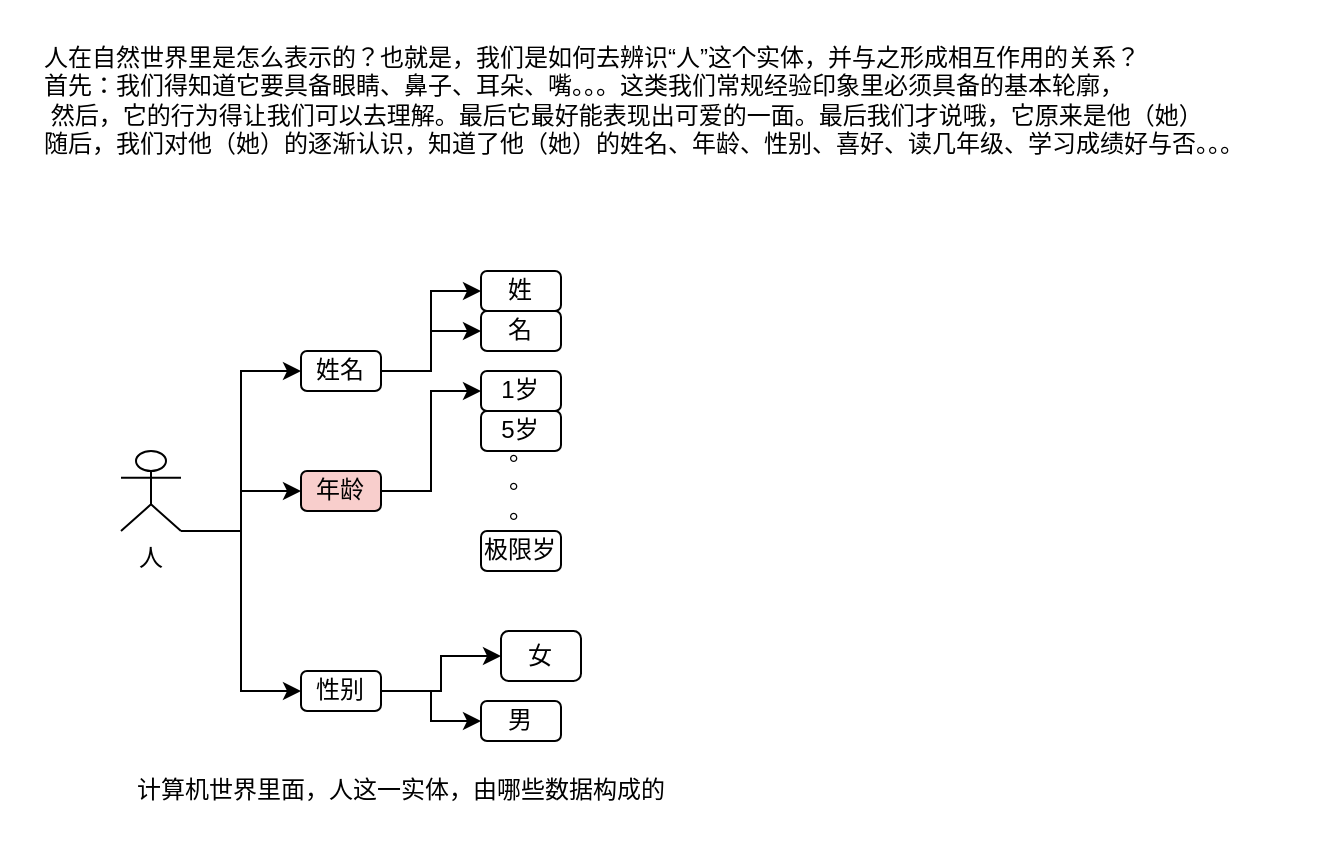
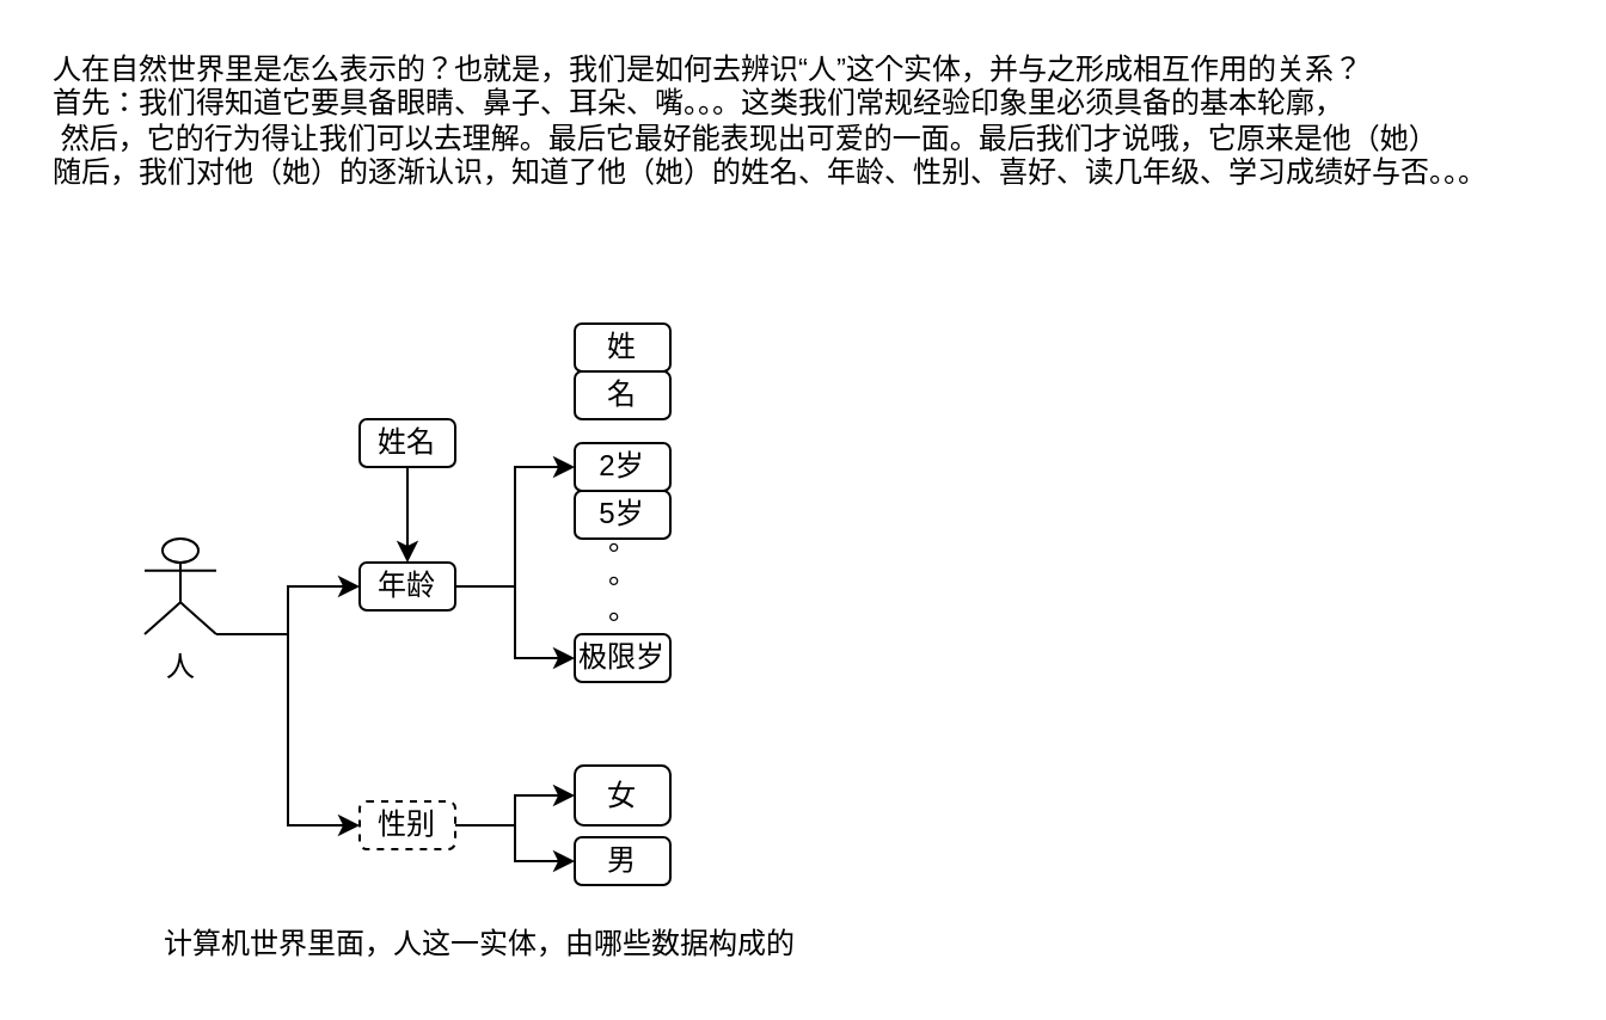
  <mxCell id="0" />
  <mxCell id="1" parent="0" />
  <mxCell id="2" style="edgeStyle=orthogonalEdgeStyle;rounded=0;orthogonalLoop=1;jettySize=auto;html=1;exitX=1;exitY=1;exitDx=0;exitDy=0;exitPerimeter=0;entryX=0;entryY=0.5;entryDx=0;entryDy=0;" edge="1" parent="1" source="4" target="15"><mxGeometry relative="1" as="geometry"><Array as="points"><mxPoint x="120" y="265" /><mxPoint x="120" y="345" /></Array></mxGeometry></mxCell>
  <mxCell id="3" style="edgeStyle=orthogonalEdgeStyle;rounded=0;orthogonalLoop=1;jettySize=auto;html=1;exitX=1;exitY=1;exitDx=0;exitDy=0;exitPerimeter=0;entryX=0;entryY=0.5;entryDx=0;entryDy=0;" edge="1" parent="1" source="4" target="12"><mxGeometry relative="1" as="geometry"><Array as="points"><mxPoint x="120" y="265" /><mxPoint x="120" y="245" /></Array></mxGeometry></mxCell>
  <mxCell id="4" value="人&lt;br&gt;" style="shape=umlActor;verticalLabelPosition=bottom;verticalAlign=top;html=1;outlineConnect=0;" parent="1" vertex="1"><mxGeometry x="60" y="225" width="30" height="40" as="geometry" /></mxCell>
  <mxCell id="5" value="人在自然世界里是怎么表示的？也就是，我们是如何去辨识“人”这个实体，并与之形成相互作用的关系？&lt;br&gt;首先：我们得知道它要具备眼睛、鼻子、耳朵、嘴。。。这类我们常规经验印象里必须具备的基本轮廓，&lt;br&gt;&lt;span style=&quot;white-space: pre&quot;&gt; &lt;/span&gt;然后，它的行为得让我们可以去理解。最后它最好能表现出可爱的一面。最后我们才说哦，它原来是他（她）&lt;br&gt;随后，我们对他（她）的逐渐认识，知道了他（她）的姓名、年龄、性别、喜好、读几年级、学习成绩好与否。。。" style="text;html=1;align=left;verticalAlign=middle;resizable=0;points=[];autosize=1;strokeColor=none;fillColor=none;" parent="1" vertex="1"><mxGeometry x="20" y="20" width="630" height="60" as="geometry" /></mxCell>
- <mxCell id="6" value="" style="edgeStyle=elbowEdgeStyle;elbow=horizontal;endArrow=classic;html=1;rounded=0;exitX=1;exitY=1;exitDx=0;exitDy=0;exitPerimeter=0;entryX=0;entryY=0.5;entryDx=0;entryDy=0;" edge="1" parent="1" source="4" target="9"><mxGeometry width="50" height="50" relative="1" as="geometry"><mxPoint x="110" y="285" as="sourcePoint" /><mxPoint x="140" y="185" as="targetPoint" /><Array as="points"><mxPoint x="120" y="215" /><mxPoint x="115" y="245" /></Array></mxGeometry></mxCell>
- <mxCell id="7" value="" style="edgeStyle=orthogonalEdgeStyle;rounded=0;orthogonalLoop=1;jettySize=auto;html=1;entryX=0;entryY=0.5;entryDx=0;entryDy=0;" edge="1" parent="1" source="9" target="16"><mxGeometry relative="1" as="geometry"><mxPoint x="230" y="185" as="targetPoint" /></mxGeometry></mxCell>
- <mxCell id="8" style="edgeStyle=orthogonalEdgeStyle;rounded=0;orthogonalLoop=1;jettySize=auto;html=1;exitX=1;exitY=0.5;exitDx=0;exitDy=0;" edge="1" parent="1" source="9" target="17"><mxGeometry relative="1" as="geometry" /></mxCell>
+ <mxCell id="7" value="" style="edgeStyle=orthogonalEdgeStyle;rounded=0;orthogonalLoop=1;jettySize=auto;html=1;" edge="1" parent="1" source="9" target="12"><mxGeometry relative="1" as="geometry"><mxPoint x="230" y="185" as="targetPoint" /></mxGeometry></mxCell>
  <mxCell id="9" value="姓名" style="rounded=1;whiteSpace=wrap;html=1;align=center;" vertex="1" parent="1"><mxGeometry x="150" y="175" width="40" height="20" as="geometry" /></mxCell>
  <mxCell id="10" style="edgeStyle=orthogonalEdgeStyle;rounded=0;orthogonalLoop=1;jettySize=auto;html=1;exitX=1;exitY=0.5;exitDx=0;exitDy=0;entryX=0;entryY=0.5;entryDx=0;entryDy=0;" edge="1" parent="1" source="12" target="18"><mxGeometry relative="1" as="geometry" /></mxCell>
- <mxCell id="12" value="年龄" style="rounded=1;whiteSpace=wrap;html=1;align=center;fillColor=#f8cecc;" vertex="1" parent="1"><mxGeometry x="150" y="235" width="40" height="20" as="geometry" /></mxCell>
+ <mxCell id="11" style="edgeStyle=orthogonalEdgeStyle;rounded=0;orthogonalLoop=1;jettySize=auto;html=1;exitX=1;exitY=0.5;exitDx=0;exitDy=0;entryX=0;entryY=0.5;entryDx=0;entryDy=0;" edge="1" parent="1" source="12" target="20"><mxGeometry relative="1" as="geometry" /></mxCell>
+ <mxCell id="12" value="年龄" style="rounded=1;whiteSpace=wrap;html=1;align=center;" vertex="1" parent="1"><mxGeometry x="150" y="235" width="40" height="20" as="geometry" /></mxCell>
  <mxCell id="13" style="edgeStyle=orthogonalEdgeStyle;rounded=0;orthogonalLoop=1;jettySize=auto;html=1;exitX=1;exitY=0.5;exitDx=0;exitDy=0;entryX=0;entryY=0.5;entryDx=0;entryDy=0;" edge="1" parent="1" source="15" target="23"><mxGeometry relative="1" as="geometry" /></mxCell>
  <mxCell id="14" style="edgeStyle=orthogonalEdgeStyle;rounded=0;orthogonalLoop=1;jettySize=auto;html=1;exitX=1;exitY=0.5;exitDx=0;exitDy=0;entryX=0;entryY=0.5;entryDx=0;entryDy=0;" edge="1" parent="1" source="15" target="22"><mxGeometry relative="1" as="geometry" /></mxCell>
- <mxCell id="15" value="性别" style="rounded=1;whiteSpace=wrap;html=1;align=center;" vertex="1" parent="1"><mxGeometry x="150" y="335" width="40" height="20" as="geometry" /></mxCell>
+ <mxCell id="15" value="性别" style="rounded=1;whiteSpace=wrap;html=1;align=center;dashed=1;" vertex="1" parent="1"><mxGeometry x="150" y="335" width="40" height="20" as="geometry" /></mxCell>
  <mxCell id="16" value="姓" style="rounded=1;whiteSpace=wrap;html=1;align=center;" vertex="1" parent="1"><mxGeometry x="240" y="135" width="40" height="20" as="geometry" /></mxCell>
  <mxCell id="17" value="名" style="rounded=1;whiteSpace=wrap;html=1;align=center;" vertex="1" parent="1"><mxGeometry x="240" y="155" width="40" height="20" as="geometry" /></mxCell>
- <mxCell id="18" value="1岁" style="rounded=1;whiteSpace=wrap;html=1;align=center;" vertex="1" parent="1"><mxGeometry x="240" y="185" width="40" height="20" as="geometry" /></mxCell>
+ <mxCell id="18" value="2岁" style="rounded=1;whiteSpace=wrap;html=1;align=center;" vertex="1" parent="1"><mxGeometry x="240" y="185" width="40" height="20" as="geometry" /></mxCell>
  <mxCell id="19" value="5岁" style="rounded=1;whiteSpace=wrap;html=1;align=center;" vertex="1" parent="1"><mxGeometry x="240" y="205" width="40" height="20" as="geometry" /></mxCell>
  <mxCell id="20" value="极限岁" style="rounded=1;whiteSpace=wrap;html=1;align=left;" vertex="1" parent="1"><mxGeometry x="240" y="265" width="40" height="20" as="geometry" /></mxCell>
  <mxCell id="21" value="。&lt;br&gt;。&lt;br&gt;。" style="text;html=1;align=center;verticalAlign=middle;resizable=0;points=[];autosize=1;strokeColor=none;fillColor=none;" vertex="1" parent="1"><mxGeometry x="245" y="215" width="30" height="50" as="geometry" /></mxCell>
  <mxCell id="22" value="男" style="rounded=1;whiteSpace=wrap;html=1;align=center;" vertex="1" parent="1"><mxGeometry x="240" y="350" width="40" height="20" as="geometry" /></mxCell>
- <mxCell id="23" value="女" style="rounded=1;whiteSpace=wrap;html=1;align=center;" vertex="1" parent="1"><mxGeometry x="250" y="315" width="40" height="25" as="geometry" /></mxCell>
+ <mxCell id="23" value="女" style="rounded=1;whiteSpace=wrap;html=1;align=center;" vertex="1" parent="1"><mxGeometry x="240" y="320" width="40" height="25" as="geometry" /></mxCell>
  <mxCell id="24" value="计算机世界里面，人这一实体，由哪些数据构成的" style="text;html=1;align=center;verticalAlign=middle;resizable=0;points=[];autosize=1;strokeColor=none;fillColor=none;" vertex="1" parent="1"><mxGeometry x="60" y="385" width="280" height="20" as="geometry" /></mxCell>
